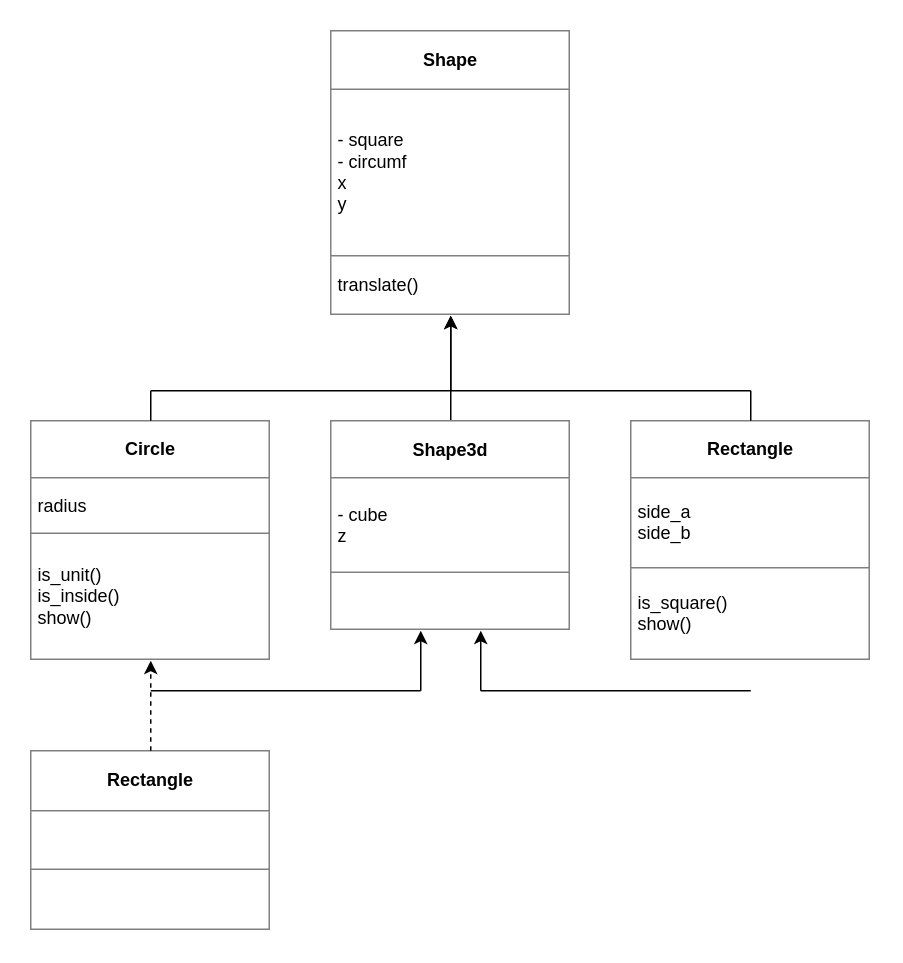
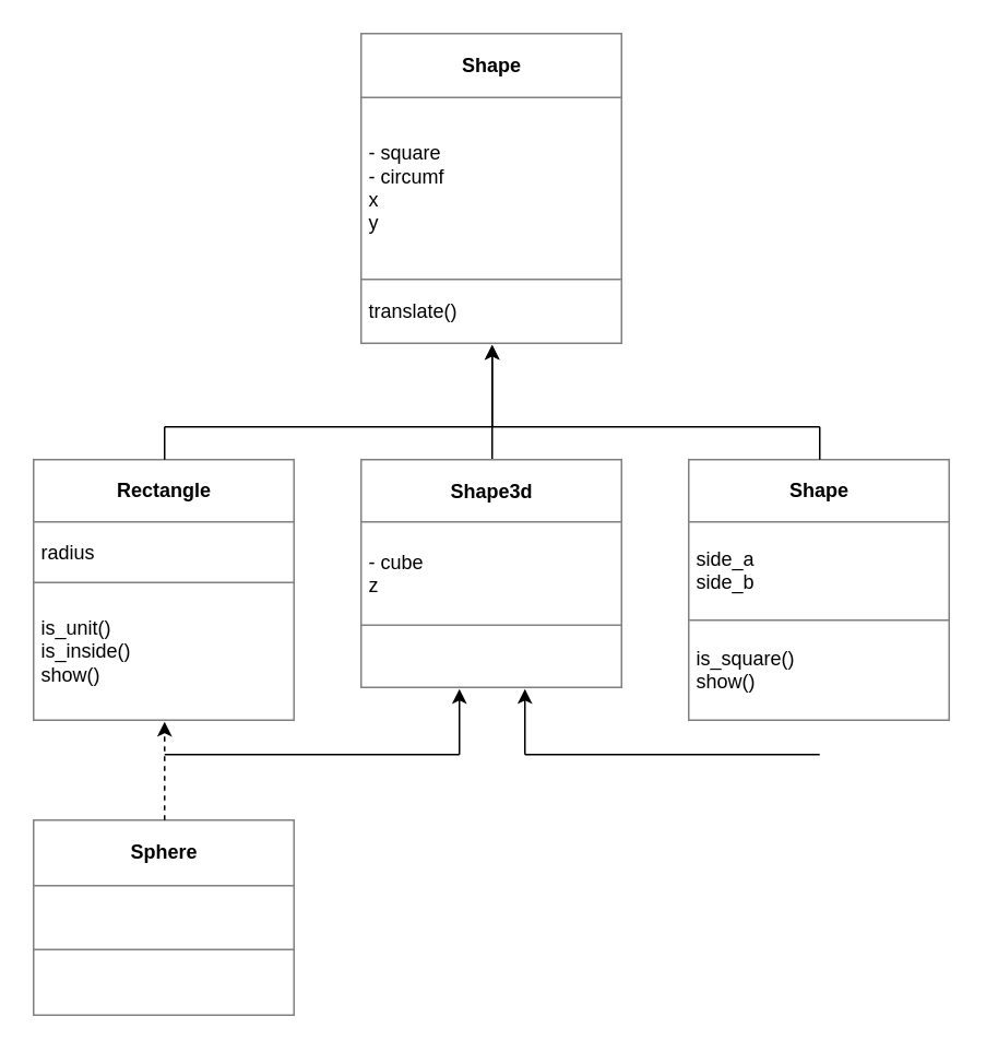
  <mxCell id="0" />
  <mxCell id="1" parent="0" />
  <mxCell id="2" value="&lt;table border=&quot;1&quot; width=&quot;100%&quot; cellpadding=&quot;4&quot; style=&quot;width: 100% ; height: 100% ; border-collapse: collapse&quot;&gt;&lt;tbody&gt;&lt;tr&gt;&lt;th align=&quot;center&quot;&gt;Shape&lt;/th&gt;&lt;/tr&gt;&lt;tr&gt;&lt;td&gt;- square&lt;span style=&quot;white-space: pre&quot;&gt; &lt;/span&gt;&lt;span style=&quot;white-space: pre&quot;&gt; &lt;/span&gt;&lt;span style=&quot;white-space: pre&quot;&gt; &lt;/span&gt;&lt;br&gt;- circumf&lt;span style=&quot;white-space: pre&quot;&gt; &lt;/span&gt;&lt;span style=&quot;white-space: pre&quot;&gt; &lt;/span&gt;&lt;br&gt;x&lt;span style=&quot;white-space: pre&quot;&gt; &lt;/span&gt;&lt;span style=&quot;white-space: pre&quot;&gt; &lt;/span&gt;&lt;span style=&quot;white-space: pre&quot;&gt; &lt;/span&gt;&lt;br&gt;y&lt;span style=&quot;white-space: pre&quot;&gt; &lt;/span&gt;&lt;span style=&quot;white-space: pre&quot;&gt; &lt;/span&gt;&lt;span style=&quot;white-space: pre&quot;&gt; &lt;/span&gt;&lt;/td&gt;&lt;/tr&gt;&lt;tr&gt;&lt;td&gt;translate()&lt;br&gt;&lt;/td&gt;&lt;/tr&gt;&lt;/tbody&gt;&lt;/table&gt;" style="text;html=1;strokeColor=none;fillColor=none;overflow=fill;" parent="1" vertex="1"><mxGeometry x="220" y="20" width="160" height="190" as="geometry" /></mxCell>
- <mxCell id="3" value="&lt;table border=&quot;1&quot; width=&quot;100%&quot; height=&quot;100%&quot; cellpadding=&quot;4&quot; style=&quot;width:100%;height:100%;border-collapse:collapse;&quot;&gt;&lt;tbody&gt;&lt;tr&gt;&lt;th align=&quot;center&quot;&gt;Circle&lt;/th&gt;&lt;/tr&gt;&lt;tr&gt;&lt;td&gt;radius&lt;span style=&quot;white-space: pre;&quot;&gt; &lt;/span&gt;&lt;span style=&quot;white-space: pre;&quot;&gt; &lt;/span&gt;&lt;/td&gt;&lt;/tr&gt;&lt;tr&gt;&lt;td&gt;is_unit()&lt;br&gt;is_inside()&lt;br&gt;show()&lt;/td&gt;&lt;/tr&gt;&lt;/tbody&gt;&lt;/table&gt;" style="text;html=1;strokeColor=none;fillColor=none;overflow=fill;" parent="1" vertex="1"><mxGeometry x="20" y="280" width="160" height="160" as="geometry" /></mxCell>
- <mxCell id="4" value="&lt;table border=&quot;1&quot; width=&quot;100%&quot; height=&quot;100%&quot; cellpadding=&quot;4&quot; style=&quot;width:100%;height:100%;border-collapse:collapse;&quot;&gt;&lt;tbody&gt;&lt;tr&gt;&lt;th align=&quot;center&quot;&gt;Rectangle&lt;/th&gt;&lt;/tr&gt;&lt;tr&gt;&lt;td&gt;side_a&lt;span style=&quot;white-space: pre;&quot;&gt; &lt;/span&gt;&lt;span style=&quot;white-space: pre;&quot;&gt; &lt;/span&gt;&lt;br&gt;side_b&lt;span style=&quot;white-space: pre;&quot;&gt; &lt;/span&gt;&lt;span style=&quot;white-space: pre;&quot;&gt; &lt;/span&gt;&lt;/td&gt;&lt;/tr&gt;&lt;tr&gt;&lt;td&gt;is_square()&lt;br&gt;show()&lt;/td&gt;&lt;/tr&gt;&lt;/tbody&gt;&lt;/table&gt;" style="text;html=1;strokeColor=none;fillColor=none;overflow=fill;" parent="1" vertex="1"><mxGeometry x="420" y="280" width="160" height="160" as="geometry" /></mxCell>
+ <mxCell id="3" value="&lt;table border=&quot;1&quot; width=&quot;100%&quot; height=&quot;100%&quot; cellpadding=&quot;4&quot; style=&quot;width:100%;height:100%;border-collapse:collapse;&quot;&gt;&lt;tbody&gt;&lt;tr&gt;&lt;th align=&quot;center&quot;&gt;Rectangle&lt;/th&gt;&lt;/tr&gt;&lt;tr&gt;&lt;td&gt;radius&lt;span style=&quot;white-space: pre;&quot;&gt; &lt;/span&gt;&lt;span style=&quot;white-space: pre;&quot;&gt; &lt;/span&gt;&lt;/td&gt;&lt;/tr&gt;&lt;tr&gt;&lt;td&gt;is_unit()&lt;br&gt;is_inside()&lt;br&gt;show()&lt;/td&gt;&lt;/tr&gt;&lt;/tbody&gt;&lt;/table&gt;" style="text;html=1;strokeColor=none;fillColor=none;overflow=fill;" parent="1" vertex="1"><mxGeometry x="20" y="280" width="160" height="160" as="geometry" /></mxCell>
+ <mxCell id="4" value="&lt;table border=&quot;1&quot; width=&quot;100%&quot; height=&quot;100%&quot; cellpadding=&quot;4&quot; style=&quot;width:100%;height:100%;border-collapse:collapse;&quot;&gt;&lt;tbody&gt;&lt;tr&gt;&lt;th align=&quot;center&quot;&gt;Shape&lt;/th&gt;&lt;/tr&gt;&lt;tr&gt;&lt;td&gt;side_a&lt;span style=&quot;white-space: pre;&quot;&gt; &lt;/span&gt;&lt;span style=&quot;white-space: pre;&quot;&gt; &lt;/span&gt;&lt;br&gt;side_b&lt;span style=&quot;white-space: pre;&quot;&gt; &lt;/span&gt;&lt;span style=&quot;white-space: pre;&quot;&gt; &lt;/span&gt;&lt;/td&gt;&lt;/tr&gt;&lt;tr&gt;&lt;td&gt;is_square()&lt;br&gt;show()&lt;/td&gt;&lt;/tr&gt;&lt;/tbody&gt;&lt;/table&gt;" style="text;html=1;strokeColor=none;fillColor=none;overflow=fill;" parent="1" vertex="1"><mxGeometry x="420" y="280" width="160" height="160" as="geometry" /></mxCell>
  <mxCell id="5" value="" style="edgeStyle=orthogonalEdgeStyle;rounded=0;orthogonalLoop=1;jettySize=auto;html=1;" parent="1" source="6" target="2" edge="1"><mxGeometry relative="1" as="geometry" /></mxCell>
  <mxCell id="6" value="&lt;table border=&quot;1&quot; width=&quot;100%&quot; cellpadding=&quot;4&quot; style=&quot;width: 100% ; height: 100% ; border-collapse: collapse&quot;&gt;&lt;tbody&gt;&lt;tr&gt;&lt;th align=&quot;center&quot;&gt;Shape3d&lt;/th&gt;&lt;/tr&gt;&lt;tr&gt;&lt;td&gt;- cube&lt;br&gt;z&lt;span style=&quot;white-space: pre&quot;&gt; &lt;/span&gt;&lt;span style=&quot;white-space: pre&quot;&gt; &lt;/span&gt;&lt;/td&gt;&lt;/tr&gt;&lt;tr&gt;&lt;td&gt;&lt;br&gt;&lt;/td&gt;&lt;/tr&gt;&lt;/tbody&gt;&lt;/table&gt;" style="text;html=1;strokeColor=none;fillColor=none;overflow=fill;" parent="1" vertex="1"><mxGeometry x="220" y="280" width="160" height="140" as="geometry" /></mxCell>
  <mxCell id="7" style="edgeStyle=orthogonalEdgeStyle;rounded=0;orthogonalLoop=1;jettySize=auto;html=1;exitX=0.5;exitY=1;exitDx=0;exitDy=0;" parent="1" source="3" target="3" edge="1"><mxGeometry relative="1" as="geometry" /></mxCell>
- <mxCell id="8" value="&lt;table border=&quot;1&quot; width=&quot;100%&quot; height=&quot;100%&quot; cellpadding=&quot;4&quot; style=&quot;width:100%;height:100%;border-collapse:collapse;&quot;&gt;&lt;tbody&gt;&lt;tr&gt;&lt;th align=&quot;center&quot;&gt;Rectangle&lt;/th&gt;&lt;/tr&gt;&lt;tr&gt;&lt;td&gt;&lt;br&gt;&lt;/td&gt;&lt;/tr&gt;&lt;tr&gt;&lt;td&gt;&lt;br&gt;&lt;/td&gt;&lt;/tr&gt;&lt;/tbody&gt;&lt;/table&gt;" style="text;html=1;strokeColor=none;fillColor=none;overflow=fill;" parent="1" vertex="1"><mxGeometry x="20" y="500" width="160" height="120" as="geometry" /></mxCell>
+ <mxCell id="8" value="&lt;table border=&quot;1&quot; width=&quot;100%&quot; height=&quot;100%&quot; cellpadding=&quot;4&quot; style=&quot;width:100%;height:100%;border-collapse:collapse;&quot;&gt;&lt;tbody&gt;&lt;tr&gt;&lt;th align=&quot;center&quot;&gt;Sphere&lt;/th&gt;&lt;/tr&gt;&lt;tr&gt;&lt;td&gt;&lt;br&gt;&lt;/td&gt;&lt;/tr&gt;&lt;tr&gt;&lt;td&gt;&lt;br&gt;&lt;/td&gt;&lt;/tr&gt;&lt;/tbody&gt;&lt;/table&gt;" style="text;html=1;strokeColor=none;fillColor=none;overflow=fill;" parent="1" vertex="1"><mxGeometry x="20" y="500" width="160" height="120" as="geometry" /></mxCell>
  <mxCell id="9" style="edgeStyle=orthogonalEdgeStyle;rounded=0;orthogonalLoop=1;jettySize=auto;html=1;exitX=0.5;exitY=1;exitDx=0;exitDy=0;" parent="1" source="8" target="8" edge="1"><mxGeometry relative="1" as="geometry" /></mxCell>
  <mxCell id="10" value="" style="endArrow=classic;html=1;rounded=0;entryX=0.5;entryY=1;entryDx=0;entryDy=0;" parent="1" target="2" edge="1"><mxGeometry width="50" height="50" relative="1" as="geometry"><mxPoint x="300" y="260" as="sourcePoint" /><mxPoint x="530" y="20" as="targetPoint" /></mxGeometry></mxCell>
  <mxCell id="11" value="" style="endArrow=none;html=1;rounded=0;" parent="1" edge="1"><mxGeometry width="50" height="50" relative="1" as="geometry"><mxPoint x="100" y="260" as="sourcePoint" /><mxPoint x="300" y="260" as="targetPoint" /></mxGeometry></mxCell>
  <mxCell id="12" value="" style="endArrow=none;html=1;rounded=0;" parent="1" edge="1"><mxGeometry width="50" height="50" relative="1" as="geometry"><mxPoint x="300" y="260" as="sourcePoint" /><mxPoint x="500" y="260" as="targetPoint" /></mxGeometry></mxCell>
  <mxCell id="13" value="" style="endArrow=none;html=1;rounded=0;" parent="1" edge="1"><mxGeometry width="50" height="50" relative="1" as="geometry"><mxPoint x="320" y="460" as="sourcePoint" /><mxPoint x="500" y="460" as="targetPoint" /></mxGeometry></mxCell>
  <mxCell id="14" value="" style="endArrow=none;html=1;rounded=0;" parent="1" edge="1"><mxGeometry width="50" height="50" relative="1" as="geometry"><mxPoint x="100" y="460" as="sourcePoint" /><mxPoint x="280" y="460" as="targetPoint" /></mxGeometry></mxCell>
  <mxCell id="15" value="" style="endArrow=classic;html=1;rounded=0;" parent="1" edge="1"><mxGeometry width="50" height="50" relative="1" as="geometry"><mxPoint x="280" y="460" as="sourcePoint" /><mxPoint x="280" y="420" as="targetPoint" /></mxGeometry></mxCell>
  <mxCell id="16" value="" style="endArrow=classic;html=1;rounded=0;entryX=0.5;entryY=1;entryDx=0;entryDy=0;exitX=0.5;exitY=0;exitDx=0;exitDy=0;dashed=1;" parent="1" source="8" target="3" edge="1"><mxGeometry width="50" height="50" relative="1" as="geometry"><mxPoint x="100" y="580" as="sourcePoint" /><mxPoint x="99.5" y="420" as="targetPoint" /></mxGeometry></mxCell>
  <mxCell id="17" value="" style="endArrow=none;html=1;rounded=0;entryX=0.5;entryY=0;entryDx=0;entryDy=0;" parent="1" target="3" edge="1"><mxGeometry width="50" height="50" relative="1" as="geometry"><mxPoint x="100" y="260" as="sourcePoint" /><mxPoint x="510" y="270" as="targetPoint" /></mxGeometry></mxCell>
  <mxCell id="18" value="" style="endArrow=none;html=1;rounded=0;entryX=0.5;entryY=0;entryDx=0;entryDy=0;" parent="1" target="4" edge="1"><mxGeometry width="50" height="50" relative="1" as="geometry"><mxPoint x="500" y="260" as="sourcePoint" /><mxPoint x="110" y="290" as="targetPoint" /></mxGeometry></mxCell>
  <mxCell id="19" value="" style="endArrow=classic;html=1;rounded=0;" parent="1" edge="1"><mxGeometry width="50" height="50" relative="1" as="geometry"><mxPoint x="320" y="460" as="sourcePoint" /><mxPoint x="320" y="420" as="targetPoint" /><Array as="points"><mxPoint x="320.5" y="460" /></Array></mxGeometry></mxCell>
